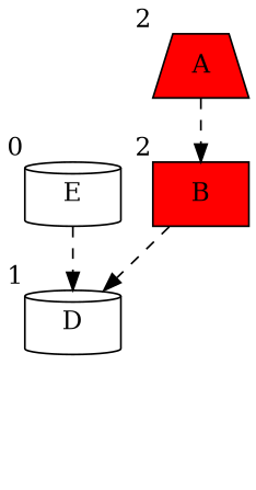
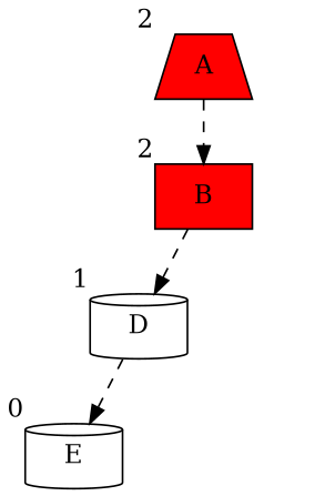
  strict digraph {
    edge [style=dashed]
    A [fillcolor=red shape=trapezium style=filled xlabel=2]
    B [fillcolor=red shape=box style=filled xlabel=2]
    D [shape=cylinder xlabel=1]
    f [style=invis]
    E [shape=cylinder xlabel=0]
    g [style=invis]
    A -> B
    B -> D
    B -> f [style=invis]
-   E -> D
+   D -> E
    D -> g [style=invis]
  }
